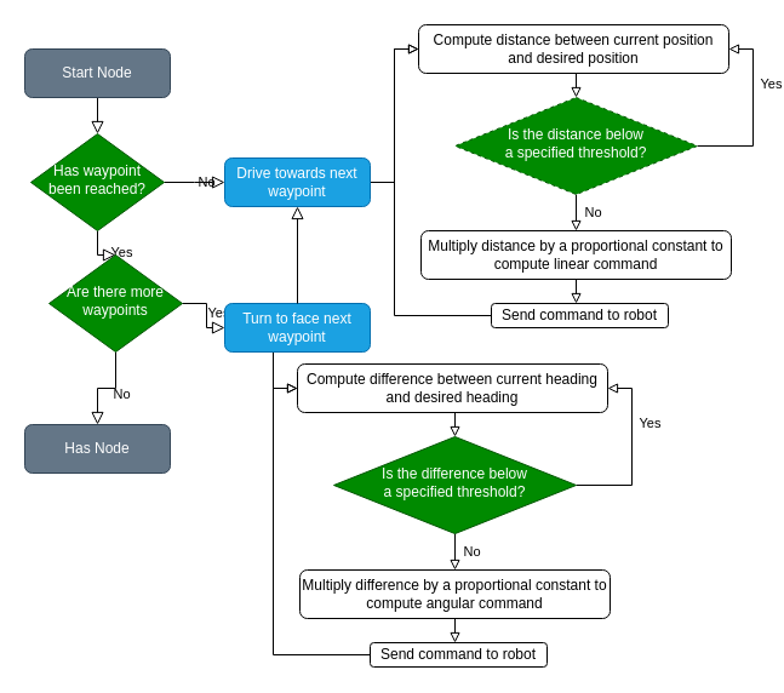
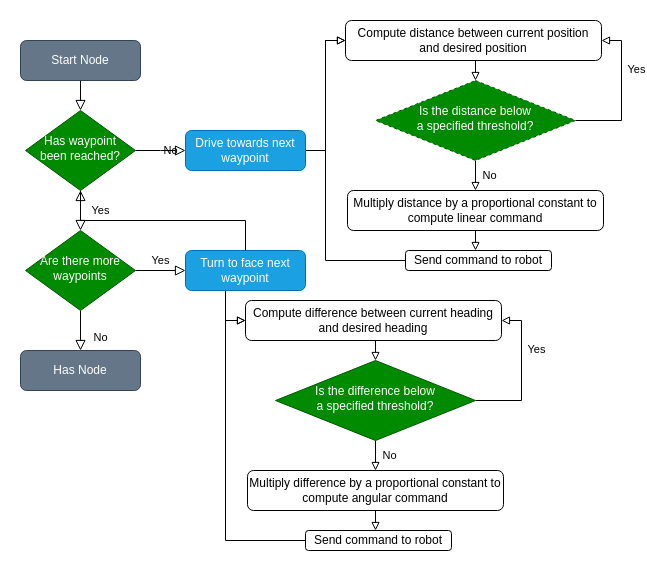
  <mxCell id="0" />
  <mxCell id="1" parent="0" />
  <mxCell id="2" value="" style="rounded=0;html=1;jettySize=auto;orthogonalLoop=1;fontSize=11;endArrow=block;endFill=0;endSize=8;strokeWidth=1;shadow=0;labelBackgroundColor=none;edgeStyle=orthogonalEdgeStyle;" parent="1" source="3" target="6" edge="1"><mxGeometry relative="1" as="geometry" /></mxCell>
  <mxCell id="3" value="Start Node" style="rounded=1;whiteSpace=wrap;html=1;fontSize=12;glass=0;strokeWidth=1;shadow=0;fillColor=#647687;strokeColor=#314354;fontColor=#ffffff;" parent="1" vertex="1"><mxGeometry x="20" y="40" width="120" height="40" as="geometry" /></mxCell>
  <mxCell id="4" value="Yes" style="rounded=0;html=1;jettySize=auto;orthogonalLoop=1;fontSize=11;endArrow=block;endFill=0;endSize=8;strokeWidth=1;shadow=0;labelBackgroundColor=none;edgeStyle=orthogonalEdgeStyle;" parent="1" source="6" target="9" edge="1"><mxGeometry y="20" relative="1" as="geometry"><mxPoint as="offset" /></mxGeometry></mxCell>
  <mxCell id="5" value="No" style="edgeStyle=orthogonalEdgeStyle;rounded=0;html=1;jettySize=auto;orthogonalLoop=1;fontSize=11;endArrow=block;endFill=0;endSize=8;strokeWidth=1;shadow=0;labelBackgroundColor=none;" parent="1" source="6" edge="1"><mxGeometry y="10" relative="1" as="geometry"><mxPoint as="offset" /><mxPoint x="185" y="150" as="targetPoint" /></mxGeometry></mxCell>
  <mxCell id="6" value="Has waypoint been reached?" style="rhombus;whiteSpace=wrap;html=1;shadow=0;fontFamily=Helvetica;fontSize=12;align=center;strokeWidth=1;spacing=6;spacingTop=-4;fillColor=#008a00;strokeColor=#005700;fontColor=#ffffff;" parent="1" vertex="1"><mxGeometry x="25" y="110" width="110" height="80" as="geometry" /></mxCell>
  <mxCell id="7" value="No" style="rounded=0;html=1;jettySize=auto;orthogonalLoop=1;fontSize=11;endArrow=block;endFill=0;endSize=8;strokeWidth=1;shadow=0;labelBackgroundColor=none;edgeStyle=orthogonalEdgeStyle;" parent="1" source="9" target="10" edge="1"><mxGeometry x="0.333" y="20" relative="1" as="geometry"><mxPoint as="offset" /></mxGeometry></mxCell>
  <mxCell id="8" value="Yes" style="edgeStyle=orthogonalEdgeStyle;rounded=0;html=1;jettySize=auto;orthogonalLoop=1;fontSize=11;endArrow=block;endFill=0;endSize=8;strokeWidth=1;shadow=0;labelBackgroundColor=none;" parent="1" source="9" target="12" edge="1"><mxGeometry y="10" relative="1" as="geometry"><mxPoint as="offset" /></mxGeometry></mxCell>
- <mxCell id="9" value="Are there more waypoints" style="rhombus;whiteSpace=wrap;html=1;shadow=0;fontFamily=Helvetica;fontSize=12;align=center;strokeWidth=1;spacing=6;spacingTop=-4;fillColor=#008a00;strokeColor=#005700;fontColor=#ffffff;" parent="1" vertex="1"><mxGeometry x="40" y="210" width="110" height="80" as="geometry" /></mxCell>
+ <mxCell id="9" value="Are there more waypoints" style="rhombus;whiteSpace=wrap;html=1;shadow=0;fontFamily=Helvetica;fontSize=12;align=center;strokeWidth=1;spacing=6;spacingTop=-4;fillColor=#008a00;strokeColor=#005700;fontColor=#ffffff;" parent="1" vertex="1"><mxGeometry x="25" y="230" width="110" height="80" as="geometry" /></mxCell>
  <mxCell id="10" value="Has Node" style="rounded=1;whiteSpace=wrap;html=1;fontSize=12;glass=0;strokeWidth=1;shadow=0;fillColor=#647687;strokeColor=#314354;fontColor=#ffffff;" parent="1" vertex="1"><mxGeometry x="20" y="350" width="120" height="40" as="geometry" /></mxCell>
  <mxCell id="11" style="edgeStyle=orthogonalEdgeStyle;rounded=0;orthogonalLoop=1;jettySize=auto;html=1;exitX=0.25;exitY=1;exitDx=0;exitDy=0;entryX=0;entryY=0.5;entryDx=0;entryDy=0;endArrow=block;endFill=0;" edge="1" parent="1" source="12" target="17"><mxGeometry relative="1" as="geometry"><Array as="points"><mxPoint x="225" y="290" /><mxPoint x="225" y="320" /></Array></mxGeometry></mxCell>
  <mxCell id="12" value="Turn to face next waypoint" style="rounded=1;whiteSpace=wrap;html=1;fontSize=12;glass=0;strokeWidth=1;shadow=0;fillColor=#1ba1e2;strokeColor=#006EAF;fontColor=#ffffff;" parent="1" vertex="1"><mxGeometry x="185" y="250" width="120" height="40" as="geometry" /></mxCell>
  <mxCell id="13" style="edgeStyle=orthogonalEdgeStyle;rounded=0;orthogonalLoop=1;jettySize=auto;html=1;endArrow=block;endFill=0;" edge="1" parent="1" source="14"><mxGeometry relative="1" as="geometry"><mxPoint x="345" y="40" as="targetPoint" /><Array as="points"><mxPoint x="325" y="150" /><mxPoint x="325" y="40" /></Array></mxGeometry></mxCell>
  <mxCell id="14" value="Drive towards next waypoint" style="rounded=1;whiteSpace=wrap;html=1;fontSize=12;glass=0;strokeWidth=1;shadow=0;fillColor=#1ba1e2;strokeColor=#006EAF;fontColor=#ffffff;" vertex="1" parent="1"><mxGeometry x="185" y="130" width="120" height="40" as="geometry" /></mxCell>
- <mxCell id="15" value="" style="rounded=0;html=1;jettySize=auto;orthogonalLoop=1;fontSize=11;endArrow=block;endFill=0;endSize=8;strokeWidth=1;shadow=0;labelBackgroundColor=none;edgeStyle=orthogonalEdgeStyle;exitX=0.5;exitY=0;exitDx=0;exitDy=0;entryX=0.5;entryY=1;entryDx=0;entryDy=0;" edge="1" parent="1" source="12" target="14"><mxGeometry y="20" relative="1" as="geometry"><mxPoint as="offset" /><mxPoint x="90" y="200" as="sourcePoint" /><mxPoint x="90" y="240" as="targetPoint" /></mxGeometry></mxCell>
+ <mxCell id="15" value="" style="rounded=0;html=1;jettySize=auto;orthogonalLoop=1;fontSize=11;endArrow=block;endFill=0;endSize=8;strokeWidth=1;shadow=0;labelBackgroundColor=none;edgeStyle=orthogonalEdgeStyle;exitX=0.5;exitY=0;exitDx=0;exitDy=0;" edge="1" parent="1" source="12" target="6"><mxGeometry y="20" relative="1" as="geometry"><mxPoint as="offset" /><mxPoint x="90" y="200" as="sourcePoint" /><mxPoint x="90" y="240" as="targetPoint" /></mxGeometry></mxCell>
  <mxCell id="16" style="edgeStyle=orthogonalEdgeStyle;rounded=0;orthogonalLoop=1;jettySize=auto;html=1;exitX=0.5;exitY=1;exitDx=0;exitDy=0;entryX=0.5;entryY=0;entryDx=0;entryDy=0;endArrow=block;endFill=0;" edge="1" parent="1" source="17" target="24"><mxGeometry relative="1" as="geometry" /></mxCell>
  <mxCell id="17" value="Compute difference between current heading and desired heading" style="rounded=1;whiteSpace=wrap;html=1;" vertex="1" parent="1"><mxGeometry x="245" y="300" width="256" height="40" as="geometry" /></mxCell>
  <mxCell id="18" style="edgeStyle=orthogonalEdgeStyle;rounded=0;orthogonalLoop=1;jettySize=auto;html=1;entryX=0;entryY=0.5;entryDx=0;entryDy=0;endArrow=block;endFill=0;exitX=0;exitY=0.5;exitDx=0;exitDy=0;" edge="1" parent="1" source="26" target="17"><mxGeometry relative="1" as="geometry"><Array as="points"><mxPoint x="225" y="540" /><mxPoint x="225" y="320" /></Array></mxGeometry></mxCell>
  <mxCell id="19" style="edgeStyle=orthogonalEdgeStyle;rounded=0;orthogonalLoop=1;jettySize=auto;html=1;exitX=0.5;exitY=1;exitDx=0;exitDy=0;endArrow=block;endFill=0;" edge="1" parent="1" source="20"><mxGeometry relative="1" as="geometry"><mxPoint x="375.034" y="530" as="targetPoint" /></mxGeometry></mxCell>
  <mxCell id="20" value="Multiply difference by a proportional constant to compute angular command" style="rounded=1;whiteSpace=wrap;html=1;" vertex="1" parent="1"><mxGeometry x="247" y="470" width="256" height="40" as="geometry" /></mxCell>
  <mxCell id="21" style="edgeStyle=orthogonalEdgeStyle;rounded=0;orthogonalLoop=1;jettySize=auto;html=1;exitX=0.5;exitY=1;exitDx=0;exitDy=0;endArrow=block;endFill=0;" edge="1" parent="1" source="24" target="20"><mxGeometry relative="1" as="geometry" /></mxCell>
  <mxCell id="22" style="edgeStyle=orthogonalEdgeStyle;rounded=0;orthogonalLoop=1;jettySize=auto;html=1;entryX=1;entryY=0.5;entryDx=0;entryDy=0;endArrow=block;endFill=0;" edge="1" parent="1" source="24" target="17"><mxGeometry relative="1" as="geometry"><Array as="points"><mxPoint x="375" y="400" /><mxPoint x="521" y="400" /><mxPoint x="521" y="320" /></Array></mxGeometry></mxCell>
  <mxCell id="23" value="Yes" style="edgeLabel;html=1;align=center;verticalAlign=middle;resizable=0;points=[];" vertex="1" connectable="0" parent="22"><mxGeometry x="0.197" y="-1" relative="1" as="geometry"><mxPoint x="13.02" y="-11" as="offset" /></mxGeometry></mxCell>
  <mxCell id="24" value="Is the difference below &lt;br&gt;a specified threshold?" style="rhombus;whiteSpace=wrap;html=1;shadow=0;fontFamily=Helvetica;fontSize=12;align=center;strokeWidth=1;spacing=6;spacingTop=-4;fillColor=#008a00;strokeColor=#005700;fontColor=#ffffff;" vertex="1" parent="1"><mxGeometry x="275" y="360" width="200" height="80" as="geometry" /></mxCell>
  <mxCell id="25" value="No" style="edgeLabel;html=1;align=center;verticalAlign=middle;resizable=0;points=[];" vertex="1" connectable="0" parent="1"><mxGeometry x="515.003" y="410" as="geometry"><mxPoint x="-127" y="44" as="offset" /></mxGeometry></mxCell>
  <mxCell id="26" value="Send command to robot" style="rounded=1;whiteSpace=wrap;html=1;" vertex="1" parent="1"><mxGeometry x="305" y="530" width="146" height="20" as="geometry" /></mxCell>
  <mxCell id="27" style="edgeStyle=orthogonalEdgeStyle;rounded=0;orthogonalLoop=1;jettySize=auto;html=1;exitX=0.5;exitY=1;exitDx=0;exitDy=0;entryX=0.5;entryY=0;entryDx=0;entryDy=0;endArrow=block;endFill=0;" edge="1" parent="1" source="28" target="35"><mxGeometry relative="1" as="geometry" /></mxCell>
  <mxCell id="28" value="Compute distance between current position and desired position" style="rounded=1;whiteSpace=wrap;html=1;" vertex="1" parent="1"><mxGeometry x="345" y="20" width="256" height="40" as="geometry" /></mxCell>
  <mxCell id="29" style="edgeStyle=orthogonalEdgeStyle;rounded=0;orthogonalLoop=1;jettySize=auto;html=1;entryX=0;entryY=0.5;entryDx=0;entryDy=0;endArrow=block;endFill=0;exitX=0;exitY=0.5;exitDx=0;exitDy=0;" edge="1" parent="1" source="37" target="28"><mxGeometry relative="1" as="geometry"><Array as="points"><mxPoint x="325" y="260" /><mxPoint x="325" y="40" /></Array></mxGeometry></mxCell>
  <mxCell id="30" style="edgeStyle=orthogonalEdgeStyle;rounded=0;orthogonalLoop=1;jettySize=auto;html=1;exitX=0.5;exitY=1;exitDx=0;exitDy=0;endArrow=block;endFill=0;" edge="1" parent="1" source="31"><mxGeometry relative="1" as="geometry"><mxPoint x="475.034" y="250" as="targetPoint" /></mxGeometry></mxCell>
  <mxCell id="31" value="Multiply distance by a proportional constant to compute linear command" style="rounded=1;whiteSpace=wrap;html=1;" vertex="1" parent="1"><mxGeometry x="347" y="190" width="256" height="40" as="geometry" /></mxCell>
  <mxCell id="32" style="edgeStyle=orthogonalEdgeStyle;rounded=0;orthogonalLoop=1;jettySize=auto;html=1;exitX=0.5;exitY=1;exitDx=0;exitDy=0;endArrow=block;endFill=0;" edge="1" parent="1" source="35" target="31"><mxGeometry relative="1" as="geometry" /></mxCell>
  <mxCell id="33" style="edgeStyle=orthogonalEdgeStyle;rounded=0;orthogonalLoop=1;jettySize=auto;html=1;entryX=1;entryY=0.5;entryDx=0;entryDy=0;endArrow=block;endFill=0;" edge="1" parent="1" source="35" target="28"><mxGeometry relative="1" as="geometry"><Array as="points"><mxPoint x="475" y="120" /><mxPoint x="621" y="120" /><mxPoint x="621" y="40" /></Array></mxGeometry></mxCell>
  <mxCell id="34" value="Yes" style="edgeLabel;html=1;align=center;verticalAlign=middle;resizable=0;points=[];" vertex="1" connectable="0" parent="33"><mxGeometry x="0.197" y="-1" relative="1" as="geometry"><mxPoint x="13.02" y="-11" as="offset" /></mxGeometry></mxCell>
  <mxCell id="35" value="Is the distance below &lt;br&gt;a specified threshold?" style="rhombus;whiteSpace=wrap;html=1;shadow=0;fontFamily=Helvetica;fontSize=12;align=center;strokeWidth=1;spacing=6;spacingTop=-4;fillColor=#008a00;strokeColor=#005700;fontColor=#ffffff;dashed=1;" vertex="1" parent="1"><mxGeometry x="375" y="80" width="200" height="80" as="geometry" /></mxCell>
  <mxCell id="36" value="No" style="edgeLabel;html=1;align=center;verticalAlign=middle;resizable=0;points=[];" vertex="1" connectable="0" parent="1"><mxGeometry x="615.003" y="130" as="geometry"><mxPoint x="-127" y="44" as="offset" /></mxGeometry></mxCell>
  <mxCell id="37" value="Send command to robot" style="rounded=1;whiteSpace=wrap;html=1;" vertex="1" parent="1"><mxGeometry x="405" y="250" width="146" height="20" as="geometry" /></mxCell>
